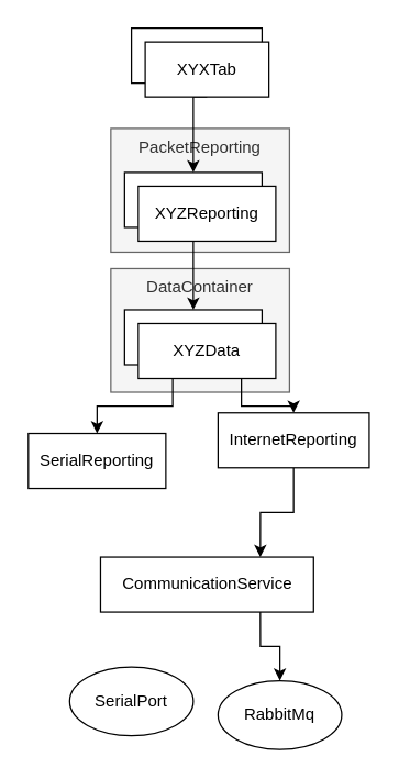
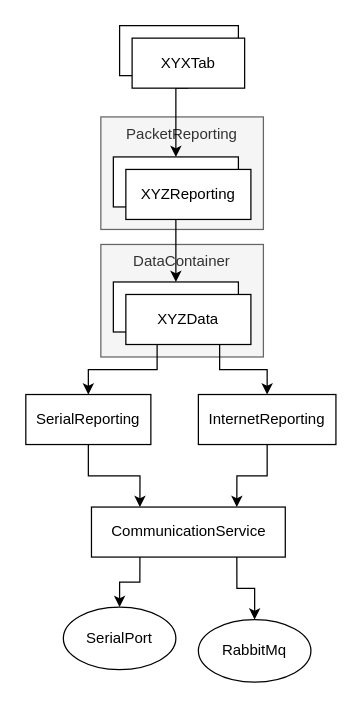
  <mxCell id="0" />
  <mxCell id="1" parent="0" />
  <mxCell id="2" value="PacketReporting" style="rounded=0;whiteSpace=wrap;html=1;fillColor=#f5f5f5;strokeColor=#666666;fontColor=#333333;verticalAlign=top;" vertex="1" parent="1"><mxGeometry x="80" y="93" width="130" height="90" as="geometry" /></mxCell>
  <mxCell id="3" value="DataContainer" style="rounded=0;whiteSpace=wrap;html=1;fillColor=#f5f5f5;strokeColor=#666666;fontColor=#333333;verticalAlign=top;" vertex="1" parent="1"><mxGeometry x="80" y="195" width="130" height="90" as="geometry" /></mxCell>
  <mxCell id="4" value="XYXTab" style="rounded=0;whiteSpace=wrap;html=1;" vertex="1" parent="1"><mxGeometry x="95" y="20" width="95" height="40" as="geometry" /></mxCell>
  <mxCell id="5" value="XYZReporting" style="rounded=0;whiteSpace=wrap;html=1;" vertex="1" parent="1"><mxGeometry x="90" y="125" width="100" height="40" as="geometry" /></mxCell>
  <mxCell id="6" style="edgeStyle=orthogonalEdgeStyle;rounded=0;orthogonalLoop=1;jettySize=auto;html=1;exitX=0.5;exitY=1;exitDx=0;exitDy=0;entryX=0.5;entryY=0;entryDx=0;entryDy=0;" edge="1" parent="1" source="7" target="5"><mxGeometry relative="1" as="geometry"><Array as="points"><mxPoint x="140" y="70" /></Array></mxGeometry></mxCell>
  <mxCell id="7" value="XYXTab" style="rounded=0;whiteSpace=wrap;html=1;" vertex="1" parent="1"><mxGeometry x="105" y="30" width="90" height="40" as="geometry" /></mxCell>
  <mxCell id="8" style="edgeStyle=orthogonalEdgeStyle;rounded=0;orthogonalLoop=1;jettySize=auto;html=1;exitX=0.5;exitY=1;exitDx=0;exitDy=0;entryX=0.5;entryY=0;entryDx=0;entryDy=0;" edge="1" parent="1" source="9" target="10"><mxGeometry relative="1" as="geometry"><Array as="points"><mxPoint x="140" y="175" /></Array></mxGeometry></mxCell>
  <mxCell id="9" value="XYZReporting" style="rounded=0;whiteSpace=wrap;html=1;" vertex="1" parent="1"><mxGeometry x="100" y="135" width="100" height="40" as="geometry" /></mxCell>
  <mxCell id="10" value="XYZData" style="rounded=0;whiteSpace=wrap;html=1;" vertex="1" parent="1"><mxGeometry x="90" y="225" width="100" height="40" as="geometry" /></mxCell>
  <mxCell id="11" style="edgeStyle=orthogonalEdgeStyle;rounded=0;orthogonalLoop=1;jettySize=auto;html=1;exitX=0.25;exitY=1;exitDx=0;exitDy=0;" edge="1" parent="1" source="13" target="15"><mxGeometry relative="1" as="geometry" /></mxCell>
  <mxCell id="12" style="edgeStyle=orthogonalEdgeStyle;rounded=0;orthogonalLoop=1;jettySize=auto;html=1;exitX=0.75;exitY=1;exitDx=0;exitDy=0;entryX=0.5;entryY=0;entryDx=0;entryDy=0;" edge="1" parent="1" source="13" target="17"><mxGeometry relative="1" as="geometry" /></mxCell>
  <mxCell id="13" value="XYZData" style="rounded=0;whiteSpace=wrap;html=1;" vertex="1" parent="1"><mxGeometry x="100" y="235" width="100" height="40" as="geometry" /></mxCell>
+ <mxCell id="14" style="edgeStyle=orthogonalEdgeStyle;rounded=0;orthogonalLoop=1;jettySize=auto;html=1;exitX=0.5;exitY=1;exitDx=0;exitDy=0;entryX=0.25;entryY=0;entryDx=0;entryDy=0;" edge="1" parent="1" source="15" target="20"><mxGeometry relative="1" as="geometry" /></mxCell>
  <mxCell id="15" value="SerialReporting" style="rounded=0;whiteSpace=wrap;html=1;" vertex="1" parent="1"><mxGeometry x="20" y="315" width="100" height="40" as="geometry" /></mxCell>
  <mxCell id="16" style="edgeStyle=orthogonalEdgeStyle;rounded=0;orthogonalLoop=1;jettySize=auto;html=1;exitX=0.5;exitY=1;exitDx=0;exitDy=0;entryX=0.75;entryY=0;entryDx=0;entryDy=0;" edge="1" parent="1" source="17" target="20"><mxGeometry relative="1" as="geometry" /></mxCell>
- <mxCell id="17" value="InternetReporting" style="rounded=0;whiteSpace=wrap;html=1;" vertex="1" parent="1"><mxGeometry x="158" y="300" width="110" height="40" as="geometry" /></mxCell>
+ <mxCell id="17" value="InternetReporting" style="rounded=0;whiteSpace=wrap;html=1;" vertex="1" parent="1"><mxGeometry x="158" y="315" width="110" height="40" as="geometry" /></mxCell>
+ <mxCell id="18" style="edgeStyle=orthogonalEdgeStyle;rounded=0;orthogonalLoop=1;jettySize=auto;html=1;exitX=0.25;exitY=1;exitDx=0;exitDy=0;" edge="1" parent="1" source="20" target="21"><mxGeometry relative="1" as="geometry" /></mxCell>
  <mxCell id="19" style="edgeStyle=orthogonalEdgeStyle;rounded=0;orthogonalLoop=1;jettySize=auto;html=1;exitX=0.75;exitY=1;exitDx=0;exitDy=0;" edge="1" parent="1" source="20" target="22"><mxGeometry relative="1" as="geometry" /></mxCell>
  <mxCell id="20" value="CommunicationService" style="rounded=0;whiteSpace=wrap;html=1;" vertex="1" parent="1"><mxGeometry x="72.5" y="405" width="155" height="40" as="geometry" /></mxCell>
  <mxCell id="21" value="SerialPort" style="ellipse;whiteSpace=wrap;html=1;" vertex="1" parent="1"><mxGeometry x="50" y="485" width="90" height="50" as="geometry" /></mxCell>
  <mxCell id="22" value="RabbitMq" style="ellipse;whiteSpace=wrap;html=1;" vertex="1" parent="1"><mxGeometry x="158" y="495" width="90" height="50" as="geometry" /></mxCell>
